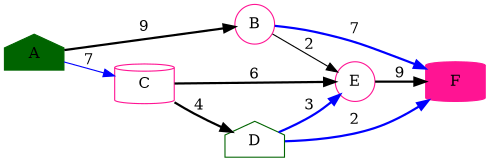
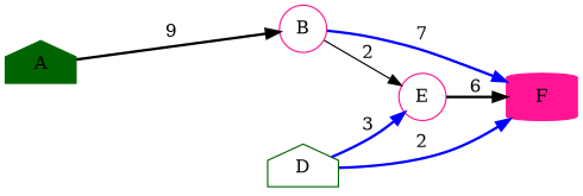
  digraph {
    nslimit=50
    nslimit1=50
    rankdir=LR
    splines=true
    node [color=deeppink shape=house]
    edge [color=black style=bold]
    n1 [color=darkgreen fontcolor=black fontname="Times-Roman" fontsize=14 label=A style=filled]
    B [shape=circle]
-   C [shape=cylinder]
    n4 [fontcolor=black fontname="Times-Roman" fontsize=14 label=F shape=cylinder style=filled]
    E [shape=circle]
    D [color=darkgreen]
    n1 -> B [label=9]
-   n1 -> C [color=blue label=7 style=solid]
    B -> n4 [color=blue label=7]
    B -> E [label=2 style=solid]
-   C -> E [label=6]
-   C -> D [label=4]
-   E -> n4 [label=9]
+   E -> n4 [label=6]
    D -> n4 [color=blue label=2]
    D -> E [color=blue label=3]
  }
